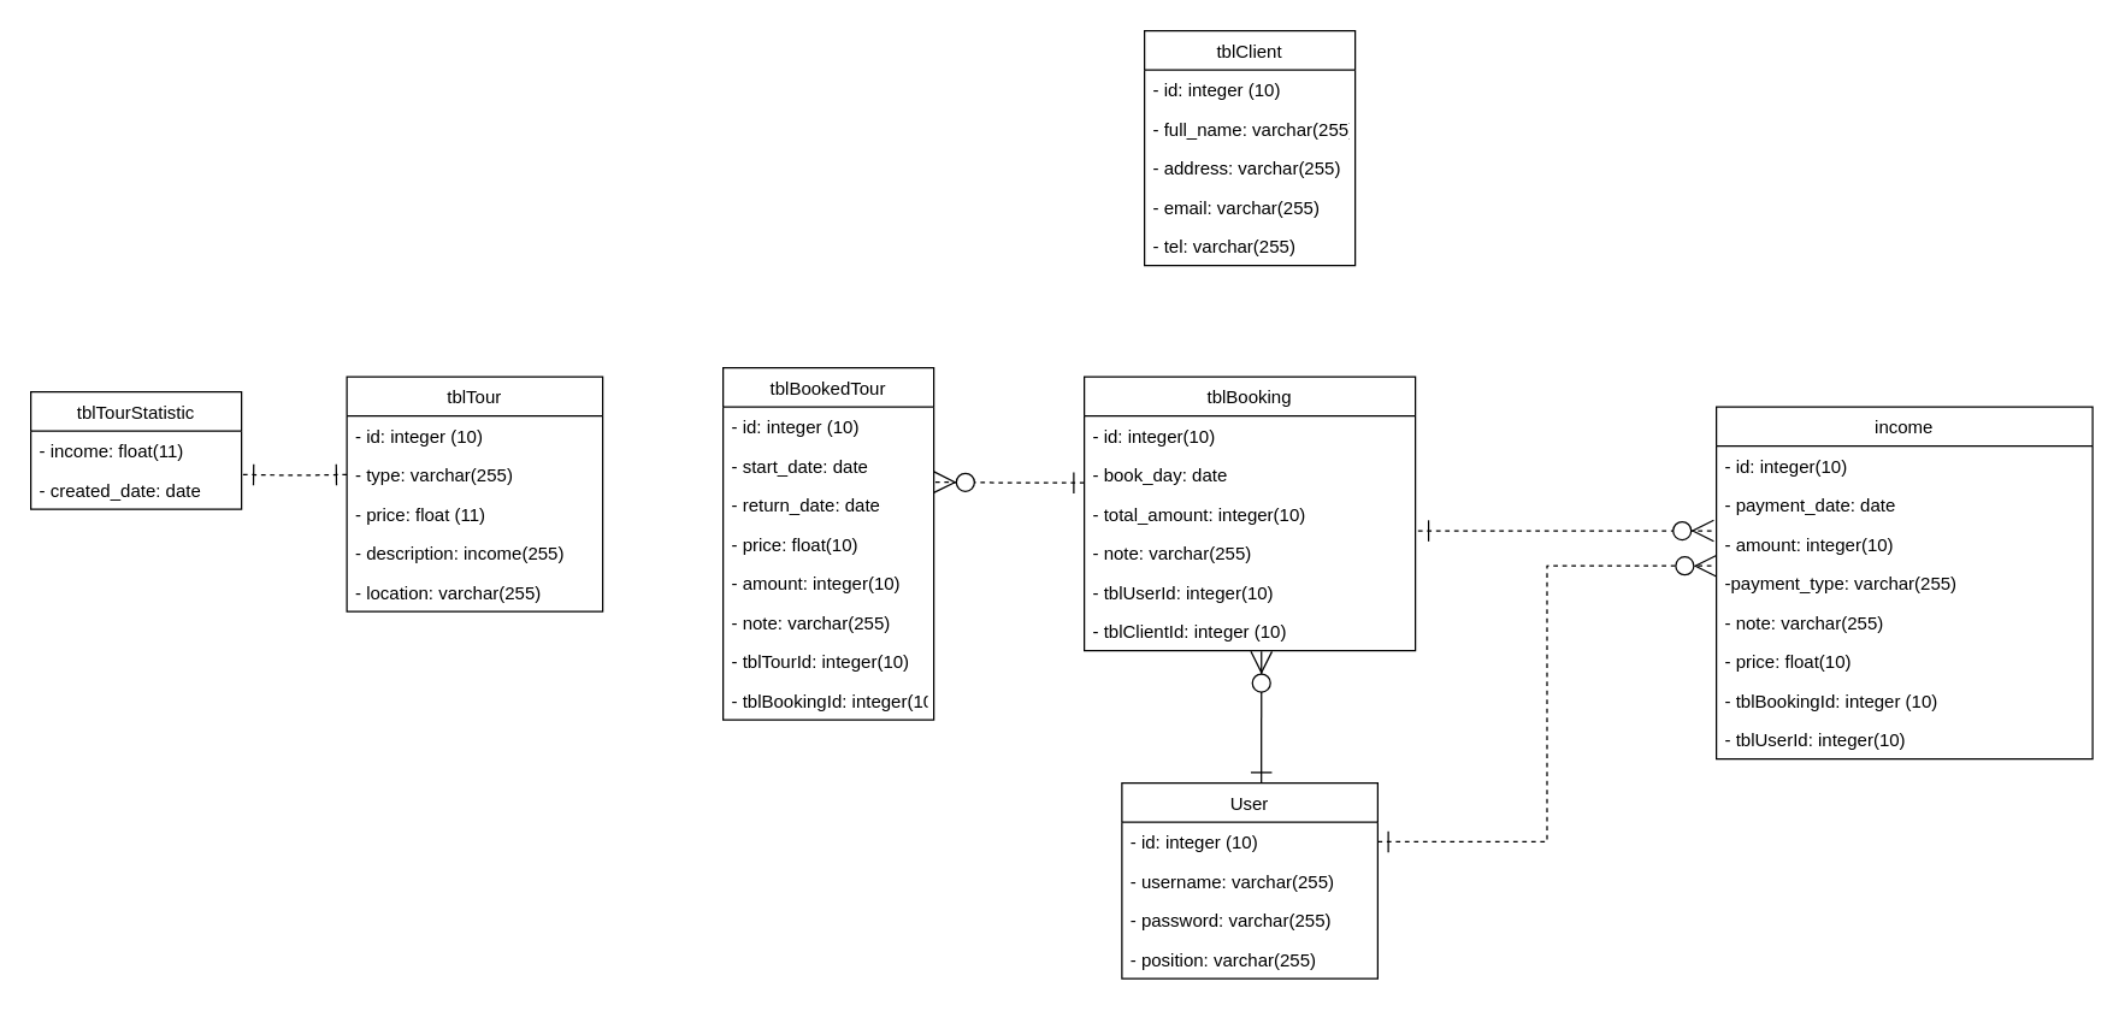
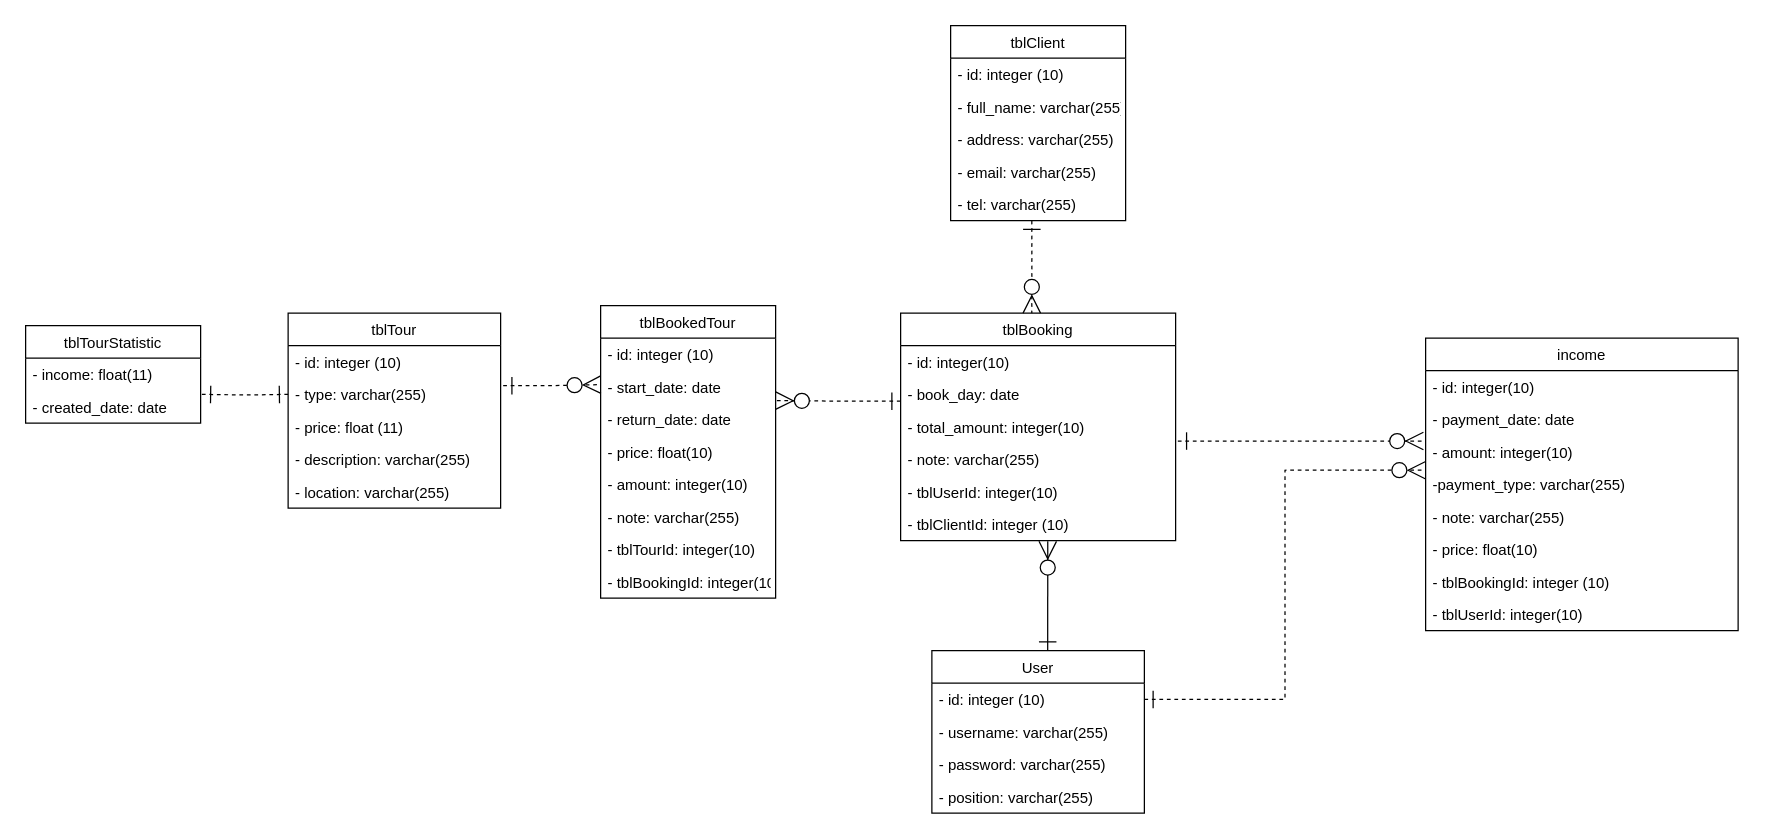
  <mxCell id="0" />
  <mxCell id="1" parent="0" />
  <mxCell id="2" value="tblClient" style="swimlane;fontStyle=0;childLayout=stackLayout;horizontal=1;startSize=26;fillColor=none;horizontalStack=0;resizeParent=1;resizeParentMax=0;resizeLast=0;collapsible=1;marginBottom=0;" parent="1" vertex="1"><mxGeometry x="760" y="20" width="140" height="156" as="geometry" /></mxCell>
  <mxCell id="3" value="- id: integer (10)" style="text;strokeColor=none;fillColor=none;align=left;verticalAlign=top;spacingLeft=4;spacingRight=4;overflow=hidden;rotatable=0;points=[[0,0.5],[1,0.5]];portConstraint=eastwest;" parent="2" vertex="1"><mxGeometry y="26" width="140" height="26" as="geometry" /></mxCell>
  <mxCell id="4" value="- full_name: varchar(255)&#10;" style="text;strokeColor=none;fillColor=none;align=left;verticalAlign=top;spacingLeft=4;spacingRight=4;overflow=hidden;rotatable=0;points=[[0,0.5],[1,0.5]];portConstraint=eastwest;" parent="2" vertex="1"><mxGeometry y="52" width="140" height="26" as="geometry" /></mxCell>
  <mxCell id="5" value="- address: varchar(255)" style="text;strokeColor=none;fillColor=none;align=left;verticalAlign=top;spacingLeft=4;spacingRight=4;overflow=hidden;rotatable=0;points=[[0,0.5],[1,0.5]];portConstraint=eastwest;" parent="2" vertex="1"><mxGeometry y="78" width="140" height="26" as="geometry" /></mxCell>
  <mxCell id="6" value="- email: varchar(255)" style="text;strokeColor=none;fillColor=none;align=left;verticalAlign=top;spacingLeft=4;spacingRight=4;overflow=hidden;rotatable=0;points=[[0,0.5],[1,0.5]];portConstraint=eastwest;" parent="2" vertex="1"><mxGeometry y="104" width="140" height="26" as="geometry" /></mxCell>
  <mxCell id="7" value="- tel: varchar(255)" style="text;strokeColor=none;fillColor=none;align=left;verticalAlign=top;spacingLeft=4;spacingRight=4;overflow=hidden;rotatable=0;points=[[0,0.5],[1,0.5]];portConstraint=eastwest;" parent="2" vertex="1"><mxGeometry y="130" width="140" height="26" as="geometry" /></mxCell>
  <mxCell id="8" value="tblTour" style="swimlane;fontStyle=0;childLayout=stackLayout;horizontal=1;startSize=26;fillColor=none;horizontalStack=0;resizeParent=1;resizeParentMax=0;resizeLast=0;collapsible=1;marginBottom=0;" parent="1" vertex="1"><mxGeometry x="230" y="250" width="170" height="156" as="geometry" /></mxCell>
  <mxCell id="9" value="- id: integer (10)" style="text;strokeColor=none;fillColor=none;align=left;verticalAlign=top;spacingLeft=4;spacingRight=4;overflow=hidden;rotatable=0;points=[[0,0.5],[1,0.5]];portConstraint=eastwest;" parent="8" vertex="1"><mxGeometry y="26" width="170" height="26" as="geometry" /></mxCell>
  <mxCell id="10" value="- type: varchar(255)" style="text;strokeColor=none;fillColor=none;align=left;verticalAlign=top;spacingLeft=4;spacingRight=4;overflow=hidden;rotatable=0;points=[[0,0.5],[1,0.5]];portConstraint=eastwest;" parent="8" vertex="1"><mxGeometry y="52" width="170" height="26" as="geometry" /></mxCell>
  <mxCell id="11" value="- price: float (11)" style="text;strokeColor=none;fillColor=none;align=left;verticalAlign=top;spacingLeft=4;spacingRight=4;overflow=hidden;rotatable=0;points=[[0,0.5],[1,0.5]];portConstraint=eastwest;" parent="8" vertex="1"><mxGeometry y="78" width="170" height="26" as="geometry" /></mxCell>
- <mxCell id="12" value="- description: income(255)" style="text;strokeColor=none;fillColor=none;align=left;verticalAlign=top;spacingLeft=4;spacingRight=4;overflow=hidden;rotatable=0;points=[[0,0.5],[1,0.5]];portConstraint=eastwest;" parent="8" vertex="1"><mxGeometry y="104" width="170" height="26" as="geometry" /></mxCell>
+ <mxCell id="12" value="- description: varchar(255)" style="text;strokeColor=none;fillColor=none;align=left;verticalAlign=top;spacingLeft=4;spacingRight=4;overflow=hidden;rotatable=0;points=[[0,0.5],[1,0.5]];portConstraint=eastwest;" parent="8" vertex="1"><mxGeometry y="104" width="170" height="26" as="geometry" /></mxCell>
  <mxCell id="13" value="- location: varchar(255)" style="text;strokeColor=none;fillColor=none;align=left;verticalAlign=top;spacingLeft=4;spacingRight=4;overflow=hidden;rotatable=0;points=[[0,0.5],[1,0.5]];portConstraint=eastwest;" parent="8" vertex="1"><mxGeometry y="130" width="170" height="26" as="geometry" /></mxCell>
  <mxCell id="14" value="tblTourStatistic" style="swimlane;fontStyle=0;childLayout=stackLayout;horizontal=1;startSize=26;fillColor=none;horizontalStack=0;resizeParent=1;resizeParentMax=0;resizeLast=0;collapsible=1;marginBottom=0;" vertex="1" parent="1"><mxGeometry x="20" y="260" width="140" height="78" as="geometry" /></mxCell>
  <mxCell id="15" value="- income: float(11)" style="text;strokeColor=none;fillColor=none;align=left;verticalAlign=top;spacingLeft=4;spacingRight=4;overflow=hidden;rotatable=0;points=[[0,0.5],[1,0.5]];portConstraint=eastwest;" vertex="1" parent="14"><mxGeometry y="26" width="140" height="26" as="geometry" /></mxCell>
  <mxCell id="16" value="- created_date: date" style="text;strokeColor=none;fillColor=none;align=left;verticalAlign=top;spacingLeft=4;spacingRight=4;overflow=hidden;rotatable=0;points=[[0,0.5],[1,0.5]];portConstraint=eastwest;" vertex="1" parent="14"><mxGeometry y="52" width="140" height="26" as="geometry" /></mxCell>
  <mxCell id="17" value="tblBookedTour" style="swimlane;fontStyle=0;childLayout=stackLayout;horizontal=1;startSize=26;fillColor=none;horizontalStack=0;resizeParent=1;resizeParentMax=0;resizeLast=0;collapsible=1;marginBottom=0;" vertex="1" parent="1"><mxGeometry x="480" y="244" width="140" height="234" as="geometry" /></mxCell>
  <mxCell id="18" value="- id: integer (10)" style="text;strokeColor=none;fillColor=none;align=left;verticalAlign=top;spacingLeft=4;spacingRight=4;overflow=hidden;rotatable=0;points=[[0,0.5],[1,0.5]];portConstraint=eastwest;" vertex="1" parent="17"><mxGeometry y="26" width="140" height="26" as="geometry" /></mxCell>
  <mxCell id="19" value="- start_date: date" style="text;strokeColor=none;fillColor=none;align=left;verticalAlign=top;spacingLeft=4;spacingRight=4;overflow=hidden;rotatable=0;points=[[0,0.5],[1,0.5]];portConstraint=eastwest;" vertex="1" parent="17"><mxGeometry y="52" width="140" height="26" as="geometry" /></mxCell>
  <mxCell id="20" value="- return_date: date" style="text;strokeColor=none;fillColor=none;align=left;verticalAlign=top;spacingLeft=4;spacingRight=4;overflow=hidden;rotatable=0;points=[[0,0.5],[1,0.5]];portConstraint=eastwest;" vertex="1" parent="17"><mxGeometry y="78" width="140" height="26" as="geometry" /></mxCell>
  <mxCell id="21" value="- price: float(10)" style="text;strokeColor=none;fillColor=none;align=left;verticalAlign=top;spacingLeft=4;spacingRight=4;overflow=hidden;rotatable=0;points=[[0,0.5],[1,0.5]];portConstraint=eastwest;" vertex="1" parent="17"><mxGeometry y="104" width="140" height="26" as="geometry" /></mxCell>
  <mxCell id="22" value="- amount: integer(10)" style="text;strokeColor=none;fillColor=none;align=left;verticalAlign=top;spacingLeft=4;spacingRight=4;overflow=hidden;rotatable=0;points=[[0,0.5],[1,0.5]];portConstraint=eastwest;" vertex="1" parent="17"><mxGeometry y="130" width="140" height="26" as="geometry" /></mxCell>
  <mxCell id="23" value="- note: varchar(255)" style="text;strokeColor=none;fillColor=none;align=left;verticalAlign=top;spacingLeft=4;spacingRight=4;overflow=hidden;rotatable=0;points=[[0,0.5],[1,0.5]];portConstraint=eastwest;" vertex="1" parent="17"><mxGeometry y="156" width="140" height="26" as="geometry" /></mxCell>
  <mxCell id="24" value="- tblTourId: integer(10)" style="text;strokeColor=none;fillColor=none;align=left;verticalAlign=top;spacingLeft=4;spacingRight=4;overflow=hidden;rotatable=0;points=[[0,0.5],[1,0.5]];portConstraint=eastwest;" vertex="1" parent="17"><mxGeometry y="182" width="140" height="26" as="geometry" /></mxCell>
  <mxCell id="25" value="- tblBookingId: integer(10)" style="text;strokeColor=none;fillColor=none;align=left;verticalAlign=top;spacingLeft=4;spacingRight=4;overflow=hidden;rotatable=0;points=[[0,0.5],[1,0.5]];portConstraint=eastwest;" vertex="1" parent="17"><mxGeometry y="208" width="140" height="26" as="geometry" /></mxCell>
  <mxCell id="26" value="tblBooking" style="swimlane;fontStyle=0;childLayout=stackLayout;horizontal=1;startSize=26;fillColor=none;horizontalStack=0;resizeParent=1;resizeParentMax=0;resizeLast=0;collapsible=1;marginBottom=0;" vertex="1" parent="1"><mxGeometry x="720" y="250" width="220" height="182" as="geometry" /></mxCell>
  <mxCell id="27" value="- id: integer(10)" style="text;strokeColor=none;fillColor=none;align=left;verticalAlign=top;spacingLeft=4;spacingRight=4;overflow=hidden;rotatable=0;points=[[0,0.5],[1,0.5]];portConstraint=eastwest;" vertex="1" parent="26"><mxGeometry y="26" width="220" height="26" as="geometry" /></mxCell>
  <mxCell id="28" value="- book_day: date" style="text;strokeColor=none;fillColor=none;align=left;verticalAlign=top;spacingLeft=4;spacingRight=4;overflow=hidden;rotatable=0;points=[[0,0.5],[1,0.5]];portConstraint=eastwest;" vertex="1" parent="26"><mxGeometry y="52" width="220" height="26" as="geometry" /></mxCell>
  <mxCell id="29" value="- total_amount: integer(10)" style="text;strokeColor=none;fillColor=none;align=left;verticalAlign=top;spacingLeft=4;spacingRight=4;overflow=hidden;rotatable=0;points=[[0,0.5],[1,0.5]];portConstraint=eastwest;" vertex="1" parent="26"><mxGeometry y="78" width="220" height="26" as="geometry" /></mxCell>
  <mxCell id="30" value="- note: varchar(255)" style="text;strokeColor=none;fillColor=none;align=left;verticalAlign=top;spacingLeft=4;spacingRight=4;overflow=hidden;rotatable=0;points=[[0,0.5],[1,0.5]];portConstraint=eastwest;" vertex="1" parent="26"><mxGeometry y="104" width="220" height="26" as="geometry" /></mxCell>
  <mxCell id="31" value="- tblUserId: integer(10)" style="text;strokeColor=none;fillColor=none;align=left;verticalAlign=top;spacingLeft=4;spacingRight=4;overflow=hidden;rotatable=0;points=[[0,0.5],[1,0.5]];portConstraint=eastwest;" vertex="1" parent="26"><mxGeometry y="130" width="220" height="26" as="geometry" /></mxCell>
  <mxCell id="32" value="- tblClientId: integer (10)" style="text;strokeColor=none;fillColor=none;align=left;verticalAlign=top;spacingLeft=4;spacingRight=4;overflow=hidden;rotatable=0;points=[[0,0.5],[1,0.5]];portConstraint=eastwest;" vertex="1" parent="26"><mxGeometry y="156" width="220" height="26" as="geometry" /></mxCell>
  <mxCell id="33" value="income" style="swimlane;fontStyle=0;childLayout=stackLayout;horizontal=1;startSize=26;fillColor=none;horizontalStack=0;resizeParent=1;resizeParentMax=0;resizeLast=0;collapsible=1;marginBottom=0;" vertex="1" parent="1"><mxGeometry x="1140" y="270" width="250" height="234" as="geometry" /></mxCell>
  <mxCell id="34" value="- id: integer(10)" style="text;strokeColor=none;fillColor=none;align=left;verticalAlign=top;spacingLeft=4;spacingRight=4;overflow=hidden;rotatable=0;points=[[0,0.5],[1,0.5]];portConstraint=eastwest;" vertex="1" parent="33"><mxGeometry y="26" width="250" height="26" as="geometry" /></mxCell>
  <mxCell id="35" value="- payment_date: date" style="text;strokeColor=none;fillColor=none;align=left;verticalAlign=top;spacingLeft=4;spacingRight=4;overflow=hidden;rotatable=0;points=[[0,0.5],[1,0.5]];portConstraint=eastwest;" vertex="1" parent="33"><mxGeometry y="52" width="250" height="26" as="geometry" /></mxCell>
  <mxCell id="36" value="- amount: integer(10)" style="text;strokeColor=none;fillColor=none;align=left;verticalAlign=top;spacingLeft=4;spacingRight=4;overflow=hidden;rotatable=0;points=[[0,0.5],[1,0.5]];portConstraint=eastwest;" vertex="1" parent="33"><mxGeometry y="78" width="250" height="26" as="geometry" /></mxCell>
  <mxCell id="37" value="-payment_type: varchar(255)" style="text;strokeColor=none;fillColor=none;align=left;verticalAlign=top;spacingLeft=4;spacingRight=4;overflow=hidden;rotatable=0;points=[[0,0.5],[1,0.5]];portConstraint=eastwest;" vertex="1" parent="33"><mxGeometry y="104" width="250" height="26" as="geometry" /></mxCell>
  <mxCell id="38" value="- note: varchar(255)" style="text;strokeColor=none;fillColor=none;align=left;verticalAlign=top;spacingLeft=4;spacingRight=4;overflow=hidden;rotatable=0;points=[[0,0.5],[1,0.5]];portConstraint=eastwest;" vertex="1" parent="33"><mxGeometry y="130" width="250" height="26" as="geometry" /></mxCell>
  <mxCell id="39" value="- price: float(10)" style="text;strokeColor=none;fillColor=none;align=left;verticalAlign=top;spacingLeft=4;spacingRight=4;overflow=hidden;rotatable=0;points=[[0,0.5],[1,0.5]];portConstraint=eastwest;" vertex="1" parent="33"><mxGeometry y="156" width="250" height="26" as="geometry" /></mxCell>
  <mxCell id="40" value="- tblBookingId: integer (10)" style="text;strokeColor=none;fillColor=none;align=left;verticalAlign=top;spacingLeft=4;spacingRight=4;overflow=hidden;rotatable=0;points=[[0,0.5],[1,0.5]];portConstraint=eastwest;" vertex="1" parent="33"><mxGeometry y="182" width="250" height="26" as="geometry" /></mxCell>
  <mxCell id="41" value="- tblUserId: integer(10)" style="text;strokeColor=none;fillColor=none;align=left;verticalAlign=top;spacingLeft=4;spacingRight=4;overflow=hidden;rotatable=0;points=[[0,0.5],[1,0.5]];portConstraint=eastwest;" vertex="1" parent="33"><mxGeometry y="208" width="250" height="26" as="geometry" /></mxCell>
  <mxCell id="42" value="User" style="swimlane;fontStyle=0;childLayout=stackLayout;horizontal=1;startSize=26;fillColor=none;horizontalStack=0;resizeParent=1;resizeParentMax=0;resizeLast=0;collapsible=1;marginBottom=0;" vertex="1" parent="1"><mxGeometry x="745" y="520" width="170" height="130" as="geometry" /></mxCell>
  <mxCell id="43" value="- id: integer (10)" style="text;strokeColor=none;fillColor=none;align=left;verticalAlign=top;spacingLeft=4;spacingRight=4;overflow=hidden;rotatable=0;points=[[0,0.5],[1,0.5]];portConstraint=eastwest;" vertex="1" parent="42"><mxGeometry y="26" width="170" height="26" as="geometry" /></mxCell>
  <mxCell id="44" value="- username: varchar(255)" style="text;strokeColor=none;fillColor=none;align=left;verticalAlign=top;spacingLeft=4;spacingRight=4;overflow=hidden;rotatable=0;points=[[0,0.5],[1,0.5]];portConstraint=eastwest;" vertex="1" parent="42"><mxGeometry y="52" width="170" height="26" as="geometry" /></mxCell>
  <mxCell id="45" value="- password: varchar(255)" style="text;strokeColor=none;fillColor=none;align=left;verticalAlign=top;spacingLeft=4;spacingRight=4;overflow=hidden;rotatable=0;points=[[0,0.5],[1,0.5]];portConstraint=eastwest;" vertex="1" parent="42"><mxGeometry y="78" width="170" height="26" as="geometry" /></mxCell>
  <mxCell id="46" value="- position: varchar(255)" style="text;strokeColor=none;fillColor=none;align=left;verticalAlign=top;spacingLeft=4;spacingRight=4;overflow=hidden;rotatable=0;points=[[0,0.5],[1,0.5]];portConstraint=eastwest;" vertex="1" parent="42"><mxGeometry y="104" width="170" height="26" as="geometry" /></mxCell>
  <mxCell id="47" value="" style="endArrow=ERone;startArrow=ERone;html=1;rounded=0;edgeStyle=orthogonalEdgeStyle;dashed=1;entryX=0;entryY=0.5;entryDx=0;entryDy=0;startFill=0;endFill=0;strokeWidth=1;endSize=12;startSize=12;" edge="1" parent="1" target="10"><mxGeometry width="50" height="50" relative="1" as="geometry"><mxPoint x="161" y="315" as="sourcePoint" /><mxPoint x="210" y="314.5" as="targetPoint" /></mxGeometry></mxCell>
+ <mxCell id="48" value="" style="endArrow=ERzeroToMany;startArrow=ERone;html=1;rounded=0;edgeStyle=orthogonalEdgeStyle;dashed=1;startSize=12;endSize=12;strokeWidth=1;exitX=1.012;exitY=0.231;exitDx=0;exitDy=0;exitPerimeter=0;entryX=0.001;entryY=0.432;entryDx=0;entryDy=0;entryPerimeter=0;startFill=0;endFill=1;" edge="1" parent="1" source="10" target="19"><mxGeometry width="50" height="50" relative="1" as="geometry"><mxPoint x="420" y="230" as="sourcePoint" /><mxPoint x="480" y="309" as="targetPoint" /></mxGeometry></mxCell>
  <mxCell id="49" value="" style="endArrow=ERzeroToMany;startArrow=ERone;html=1;rounded=0;edgeStyle=orthogonalEdgeStyle;dashed=1;startSize=12;endSize=12;strokeWidth=1;exitX=0;exitY=0.708;exitDx=0;exitDy=0;exitPerimeter=0;startFill=0;endFill=1;" edge="1" parent="1" source="28"><mxGeometry width="50" height="50" relative="1" as="geometry"><mxPoint x="412.04" y="318.006" as="sourcePoint" /><mxPoint x="620" y="320" as="targetPoint" /></mxGeometry></mxCell>
+ <mxCell id="50" value="" style="endArrow=ERzeroToMany;startArrow=ERone;html=1;rounded=0;edgeStyle=orthogonalEdgeStyle;dashed=1;startSize=12;endSize=12;strokeWidth=1;startFill=0;endFill=1;exitX=0.464;exitY=1;exitDx=0;exitDy=0;exitPerimeter=0;entryX=0.477;entryY=0;entryDx=0;entryDy=0;entryPerimeter=0;" edge="1" parent="1" source="7" target="26"><mxGeometry width="50" height="50" relative="1" as="geometry"><mxPoint x="825" y="180" as="sourcePoint" /><mxPoint x="825" y="240" as="targetPoint" /></mxGeometry></mxCell>
  <mxCell id="51" value="" style="endArrow=ERzeroToMany;startArrow=ERone;html=1;rounded=0;edgeStyle=orthogonalEdgeStyle;dashed=0;startSize=12;endSize=12;strokeWidth=1;startFill=0;endFill=1;entryX=0.535;entryY=1.022;entryDx=0;entryDy=0;entryPerimeter=0;exitX=0.545;exitY=0;exitDx=0;exitDy=0;exitPerimeter=0;" edge="1" parent="1" source="42" target="32"><mxGeometry width="50" height="50" relative="1" as="geometry"><mxPoint x="838" y="500" as="sourcePoint" /><mxPoint x="835" y="450" as="targetPoint" /></mxGeometry></mxCell>
  <mxCell id="52" value="" style="endArrow=ERzeroToMany;startArrow=ERone;html=1;rounded=0;edgeStyle=orthogonalEdgeStyle;dashed=1;startSize=12;endSize=12;strokeWidth=1;startFill=0;endFill=1;entryX=-0.007;entryY=0.167;entryDx=0;entryDy=0;entryPerimeter=0;exitX=1.008;exitY=0.936;exitDx=0;exitDy=0;exitPerimeter=0;" edge="1" parent="1" source="29" target="36"><mxGeometry width="50" height="50" relative="1" as="geometry"><mxPoint x="980" y="352" as="sourcePoint" /><mxPoint x="847.7" y="442.572" as="targetPoint" /></mxGeometry></mxCell>
  <mxCell id="53" value="" style="endArrow=ERzeroToMany;startArrow=ERone;html=1;rounded=0;edgeStyle=orthogonalEdgeStyle;dashed=1;startSize=12;endSize=12;strokeWidth=1;startFill=0;endFill=1;exitX=1;exitY=0.5;exitDx=0;exitDy=0;entryX=0;entryY=0.064;entryDx=0;entryDy=0;entryPerimeter=0;" edge="1" parent="1" source="43" target="37"><mxGeometry width="50" height="50" relative="1" as="geometry"><mxPoint x="951.76" y="362.336" as="sourcePoint" /><mxPoint x="1070" y="380" as="targetPoint" /></mxGeometry></mxCell>
